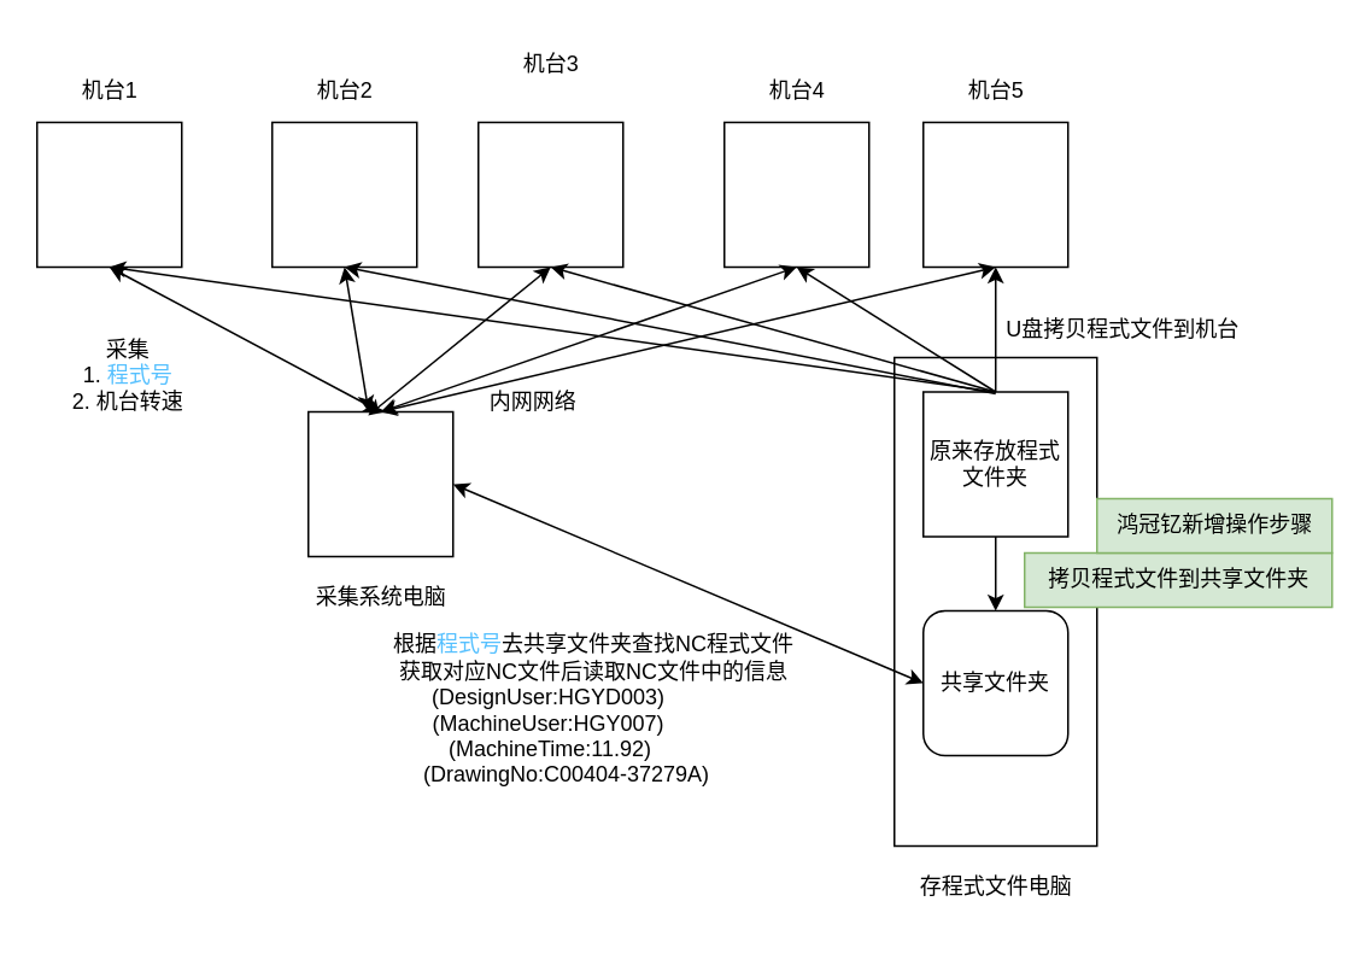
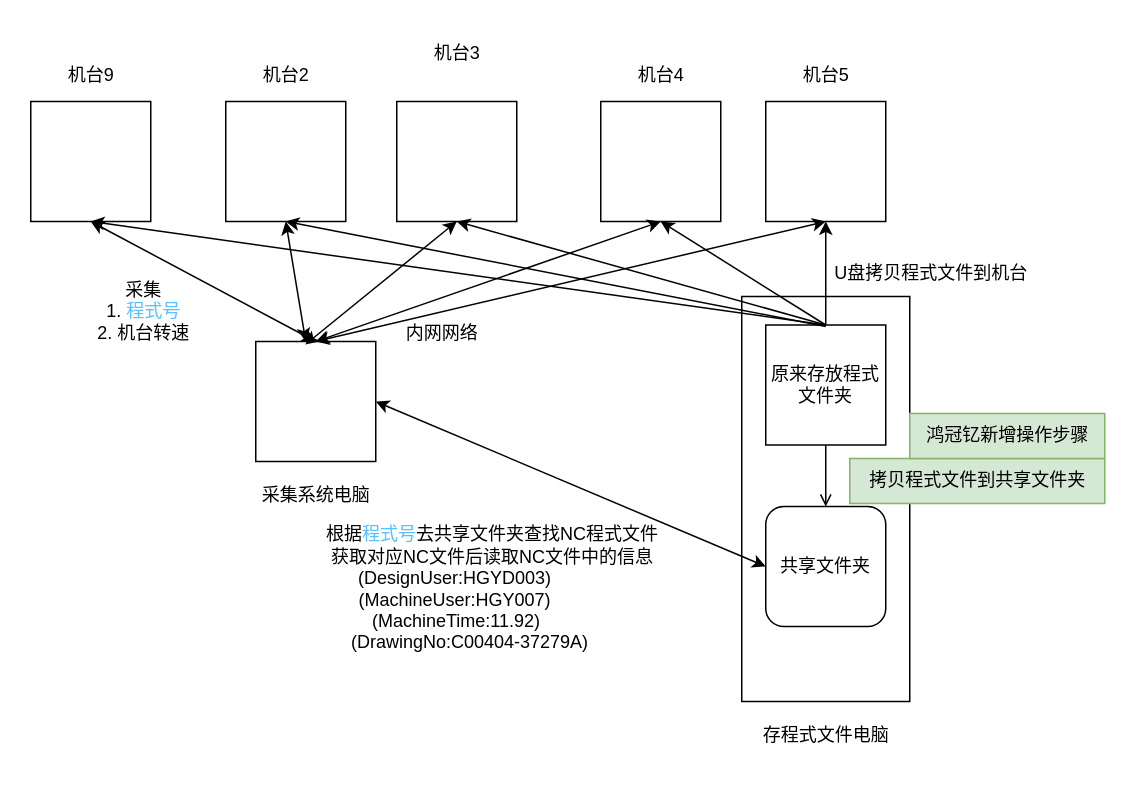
  <mxCell id="0" />
  <mxCell id="1" parent="0" />
  <mxCell id="2" value="" style="whiteSpace=wrap;html=1;aspect=fixed;" vertex="1" parent="1"><mxGeometry x="20" y="67" width="80" height="80" as="geometry" /></mxCell>
  <mxCell id="3" value="" style="whiteSpace=wrap;html=1;aspect=fixed;" vertex="1" parent="1"><mxGeometry x="150" y="67" width="80" height="80" as="geometry" /></mxCell>
  <mxCell id="4" value="" style="whiteSpace=wrap;html=1;aspect=fixed;" vertex="1" parent="1"><mxGeometry x="264" y="67" width="80" height="80" as="geometry" /></mxCell>
  <mxCell id="5" value="" style="whiteSpace=wrap;html=1;aspect=fixed;" vertex="1" parent="1"><mxGeometry x="400" y="67" width="80" height="80" as="geometry" /></mxCell>
  <mxCell id="6" value="" style="whiteSpace=wrap;html=1;aspect=fixed;" vertex="1" parent="1"><mxGeometry x="510" y="67" width="80" height="80" as="geometry" /></mxCell>
  <mxCell id="7" value="" style="whiteSpace=wrap;html=1;aspect=fixed;" vertex="1" parent="1"><mxGeometry x="170" y="227" width="80" height="80" as="geometry" /></mxCell>
  <mxCell id="8" value="存程式文件电脑" style="text;html=1;align=center;verticalAlign=middle;resizable=0;points=[];autosize=1;strokeColor=none;fillColor=none;" vertex="1" parent="1"><mxGeometry x="495" y="475" width="110" height="30" as="geometry" /></mxCell>
  <mxCell id="9" value="采集系统电脑" style="text;html=1;align=center;verticalAlign=middle;resizable=0;points=[];autosize=1;strokeColor=none;fillColor=none;" vertex="1" parent="1"><mxGeometry x="160" y="315" width="100" height="30" as="geometry" /></mxCell>
  <mxCell id="10" value="" style="endArrow=classic;startArrow=classic;html=1;rounded=0;entryX=0.5;entryY=1;entryDx=0;entryDy=0;exitX=0.5;exitY=0;exitDx=0;exitDy=0;" edge="1" parent="1" source="7" target="2"><mxGeometry width="50" height="50" relative="1" as="geometry"><mxPoint x="320" y="397" as="sourcePoint" /><mxPoint x="370" y="347" as="targetPoint" /></mxGeometry></mxCell>
  <mxCell id="11" value="" style="endArrow=classic;startArrow=classic;html=1;rounded=0;entryX=0.5;entryY=1;entryDx=0;entryDy=0;" edge="1" parent="1" source="7" target="3"><mxGeometry width="50" height="50" relative="1" as="geometry"><mxPoint x="300" y="267" as="sourcePoint" /><mxPoint x="150" y="187" as="targetPoint" /></mxGeometry></mxCell>
  <mxCell id="12" value="" style="endArrow=classic;startArrow=classic;html=1;rounded=0;entryX=0.5;entryY=1;entryDx=0;entryDy=0;exitX=0.413;exitY=0.025;exitDx=0;exitDy=0;exitPerimeter=0;" edge="1" parent="1" source="7" target="4"><mxGeometry width="50" height="50" relative="1" as="geometry"><mxPoint x="410" y="277" as="sourcePoint" /><mxPoint x="260" y="197" as="targetPoint" /></mxGeometry></mxCell>
  <mxCell id="13" value="" style="endArrow=classic;startArrow=classic;html=1;rounded=0;entryX=0.5;entryY=1;entryDx=0;entryDy=0;exitX=0.5;exitY=0;exitDx=0;exitDy=0;" edge="1" parent="1" source="7" target="5"><mxGeometry width="50" height="50" relative="1" as="geometry"><mxPoint x="440" y="257" as="sourcePoint" /><mxPoint x="290" y="177" as="targetPoint" /></mxGeometry></mxCell>
  <mxCell id="14" value="" style="endArrow=classic;startArrow=classic;html=1;rounded=0;entryX=0.5;entryY=1;entryDx=0;entryDy=0;exitX=0.5;exitY=0;exitDx=0;exitDy=0;" edge="1" parent="1" source="7" target="6"><mxGeometry width="50" height="50" relative="1" as="geometry"><mxPoint x="720" y="267" as="sourcePoint" /><mxPoint x="570" y="187" as="targetPoint" /></mxGeometry></mxCell>
- <mxCell id="15" value="机台1" style="text;html=1;align=center;verticalAlign=middle;resizable=0;points=[];autosize=1;strokeColor=none;fillColor=none;" vertex="1" parent="1"><mxGeometry x="35" y="35" width="50" height="30" as="geometry" /></mxCell>
+ <mxCell id="15" value="机台9" style="text;html=1;align=center;verticalAlign=middle;resizable=0;points=[];autosize=1;strokeColor=none;fillColor=none;" vertex="1" parent="1"><mxGeometry x="35" y="35" width="50" height="30" as="geometry" /></mxCell>
  <mxCell id="16" value="机台2" style="text;html=1;align=center;verticalAlign=middle;resizable=0;points=[];autosize=1;strokeColor=none;fillColor=none;" vertex="1" parent="1"><mxGeometry x="165" y="35" width="50" height="30" as="geometry" /></mxCell>
  <mxCell id="17" value="机台3" style="text;html=1;align=center;verticalAlign=middle;resizable=0;points=[];autosize=1;strokeColor=none;fillColor=none;" vertex="1" parent="1"><mxGeometry x="279" y="20" width="50" height="30" as="geometry" /></mxCell>
  <mxCell id="18" value="机台4" style="text;html=1;align=center;verticalAlign=middle;resizable=0;points=[];autosize=1;strokeColor=none;fillColor=none;" vertex="1" parent="1"><mxGeometry x="415" y="35" width="50" height="30" as="geometry" /></mxCell>
  <mxCell id="19" value="机台5" style="text;html=1;align=center;verticalAlign=middle;resizable=0;points=[];autosize=1;strokeColor=none;fillColor=none;" vertex="1" parent="1"><mxGeometry x="525" y="35" width="50" height="30" as="geometry" /></mxCell>
- <mxCell id="20" value="采集&lt;div&gt;&lt;span style=&quot;background-color: transparent; color: light-dark(rgb(0, 0, 0), rgb(255, 255, 255));&quot;&gt;1.&lt;/span&gt;&lt;span style=&quot;background-color: transparent;&quot;&gt;&lt;font style=&quot;color: light-dark(rgb(85, 192, 255), rgb(255, 255, 255));&quot;&gt; 程式号&lt;/font&gt;&lt;/span&gt;&lt;div&gt;2. 机台转速&lt;/div&gt;&lt;/div&gt;" style="text;html=1;align=center;verticalAlign=middle;resizable=0;points=[];autosize=1;strokeColor=none;fillColor=none;" vertex="1" parent="1"><mxGeometry x="30" y="177" width="80" height="60" as="geometry" /></mxCell>
+ <mxCell id="20" value="采集&lt;div&gt;&lt;span style=&quot;background-color: transparent; color: light-dark(rgb(0, 0, 0), rgb(255, 255, 255));&quot;&gt;1.&lt;/span&gt;&lt;span style=&quot;background-color: transparent;&quot;&gt;&lt;font style=&quot;color: light-dark(rgb(85, 192, 255), rgb(255, 255, 255));&quot;&gt; 程式号&lt;/font&gt;&lt;/span&gt;&lt;div&gt;2. 机台转速&lt;/div&gt;&lt;/div&gt;" style="text;html=1;align=center;verticalAlign=middle;resizable=0;points=[];autosize=1;strokeColor=none;fillColor=none;" vertex="1" parent="1"><mxGeometry x="55" y="177" width="80" height="60" as="geometry" /></mxCell>
  <mxCell id="21" value="" style="rounded=0;whiteSpace=wrap;html=1;direction=south;" vertex="1" parent="1"><mxGeometry x="494" y="197" width="112" height="270" as="geometry" /></mxCell>
  <mxCell id="22" value="原来存放程式文件夹" style="whiteSpace=wrap;html=1;aspect=fixed;" vertex="1" parent="1"><mxGeometry x="510" y="216" width="80" height="80" as="geometry" /></mxCell>
  <mxCell id="23" value="共享文件夹" style="whiteSpace=wrap;html=1;aspect=fixed;rounded=1;" vertex="1" parent="1"><mxGeometry x="510" y="337" width="80" height="80" as="geometry" /></mxCell>
  <mxCell id="24" value="" style="endArrow=classic;html=1;rounded=0;exitX=0.5;exitY=0;exitDx=0;exitDy=0;" edge="1" parent="1" source="22"><mxGeometry width="50" height="50" relative="1" as="geometry"><mxPoint x="320" y="397" as="sourcePoint" /><mxPoint x="550" y="147" as="targetPoint" /></mxGeometry></mxCell>
  <mxCell id="25" value="" style="endArrow=classic;html=1;rounded=0;entryX=0.5;entryY=1;entryDx=0;entryDy=0;exitX=0.5;exitY=0;exitDx=0;exitDy=0;" edge="1" parent="1" source="22" target="5"><mxGeometry width="50" height="50" relative="1" as="geometry"><mxPoint x="320" y="397" as="sourcePoint" /><mxPoint x="370" y="347" as="targetPoint" /></mxGeometry></mxCell>
  <mxCell id="26" value="" style="endArrow=classic;html=1;rounded=0;entryX=0.5;entryY=1;entryDx=0;entryDy=0;exitX=0.5;exitY=0;exitDx=0;exitDy=0;" edge="1" parent="1" source="22" target="4"><mxGeometry width="50" height="50" relative="1" as="geometry"><mxPoint x="320" y="397" as="sourcePoint" /><mxPoint x="370" y="347" as="targetPoint" /></mxGeometry></mxCell>
  <mxCell id="27" value="" style="endArrow=classic;html=1;rounded=0;entryX=0.5;entryY=1;entryDx=0;entryDy=0;" edge="1" parent="1" target="3"><mxGeometry width="50" height="50" relative="1" as="geometry"><mxPoint x="550" y="217" as="sourcePoint" /><mxPoint x="370" y="347" as="targetPoint" /></mxGeometry></mxCell>
  <mxCell id="28" value="" style="endArrow=classic;html=1;rounded=0;entryX=0.5;entryY=1;entryDx=0;entryDy=0;exitX=0.5;exitY=0;exitDx=0;exitDy=0;" edge="1" parent="1" source="22" target="2"><mxGeometry width="50" height="50" relative="1" as="geometry"><mxPoint x="320" y="397" as="sourcePoint" /><mxPoint x="370" y="347" as="targetPoint" /></mxGeometry></mxCell>
  <mxCell id="29" value="&amp;nbsp; &amp;nbsp;U盘拷贝程式文件到机台" style="text;html=1;align=center;verticalAlign=middle;resizable=0;points=[];autosize=1;strokeColor=none;fillColor=none;" vertex="1" parent="1"><mxGeometry x="535" y="167" width="160" height="30" as="geometry" /></mxCell>
- <mxCell id="30" value="" style="endArrow=classic;html=1;rounded=0;entryX=0.5;entryY=0;entryDx=0;entryDy=0;exitX=0.5;exitY=1;exitDx=0;exitDy=0;" edge="1" parent="1" source="22" target="23"><mxGeometry width="50" height="50" relative="1" as="geometry"><mxPoint x="320" y="397" as="sourcePoint" /><mxPoint x="370" y="347" as="targetPoint" /></mxGeometry></mxCell>
+ <mxCell id="30" value="" style="endArrow=open;html=1;rounded=0;entryX=0.5;entryY=0;entryDx=0;entryDy=0;exitX=0.5;exitY=1;exitDx=0;exitDy=0;" edge="1" parent="1" source="22" target="23"><mxGeometry width="50" height="50" relative="1" as="geometry"><mxPoint x="320" y="397" as="sourcePoint" /><mxPoint x="370" y="347" as="targetPoint" /></mxGeometry></mxCell>
  <mxCell id="31" value="拷贝程式文件到共享文件夹" style="text;html=1;align=center;verticalAlign=middle;resizable=0;points=[];autosize=1;strokeColor=#82b366;fillColor=#d5e8d4;" vertex="1" parent="1"><mxGeometry x="566" y="305" width="170" height="30" as="geometry" /></mxCell>
  <mxCell id="32" value="根据&lt;font style=&quot;color: light-dark(rgb(85, 192, 255), rgb(255, 255, 255));&quot;&gt;程式号&lt;/font&gt;去共享文件夹查找NC程式文件&lt;div&gt;获取对应NC文件后读取NC文件中的信息&lt;br&gt;&lt;div&gt;(DesignUser:HGYD003)&amp;nbsp; &amp;nbsp; &amp;nbsp; &amp;nbsp; &amp;nbsp; &amp;nbsp; &amp;nbsp; &amp;nbsp;&lt;/div&gt;&lt;div&gt;(MachineUser:HGY007)&amp;nbsp; &amp;nbsp; &amp;nbsp; &amp;nbsp; &amp;nbsp; &amp;nbsp; &amp;nbsp; &amp;nbsp;&lt;/div&gt;&lt;div&gt;(MachineTime:11.92)&amp;nbsp; &amp;nbsp; &amp;nbsp; &amp;nbsp; &amp;nbsp; &amp;nbsp; &lt;span style=&quot;white-space:pre&quot;&gt;&#09;&lt;/span&gt;&lt;/div&gt;&lt;div&gt;(DrawingNo:C00404-37279A)&amp;nbsp; &amp;nbsp; &amp;nbsp; &amp;nbsp; &amp;nbsp;&lt;/div&gt;&lt;/div&gt;" style="text;html=1;align=center;verticalAlign=middle;whiteSpace=wrap;rounded=0;" vertex="1" parent="1"><mxGeometry x="200" y="377" width="256" height="30" as="geometry" /></mxCell>
  <mxCell id="33" value="" style="endArrow=classic;startArrow=classic;html=1;rounded=0;entryX=0;entryY=0.5;entryDx=0;entryDy=0;exitX=1;exitY=0.5;exitDx=0;exitDy=0;" edge="1" parent="1" source="7" target="23"><mxGeometry width="50" height="50" relative="1" as="geometry"><mxPoint x="320" y="397" as="sourcePoint" /><mxPoint x="370" y="347" as="targetPoint" /></mxGeometry></mxCell>
  <mxCell id="34" value="鸿冠钇新增操作步骤" style="text;html=1;align=center;verticalAlign=middle;resizable=0;points=[];autosize=1;strokeColor=#82b366;fillColor=#d5e8d4;" vertex="1" parent="1"><mxGeometry x="606" y="275" width="130" height="30" as="geometry" /></mxCell>
  <mxCell id="35" value="内网网络" style="text;html=1;align=center;verticalAlign=middle;resizable=0;points=[];autosize=1;strokeColor=none;fillColor=none;" vertex="1" parent="1"><mxGeometry x="259" y="207" width="70" height="30" as="geometry" /></mxCell>
